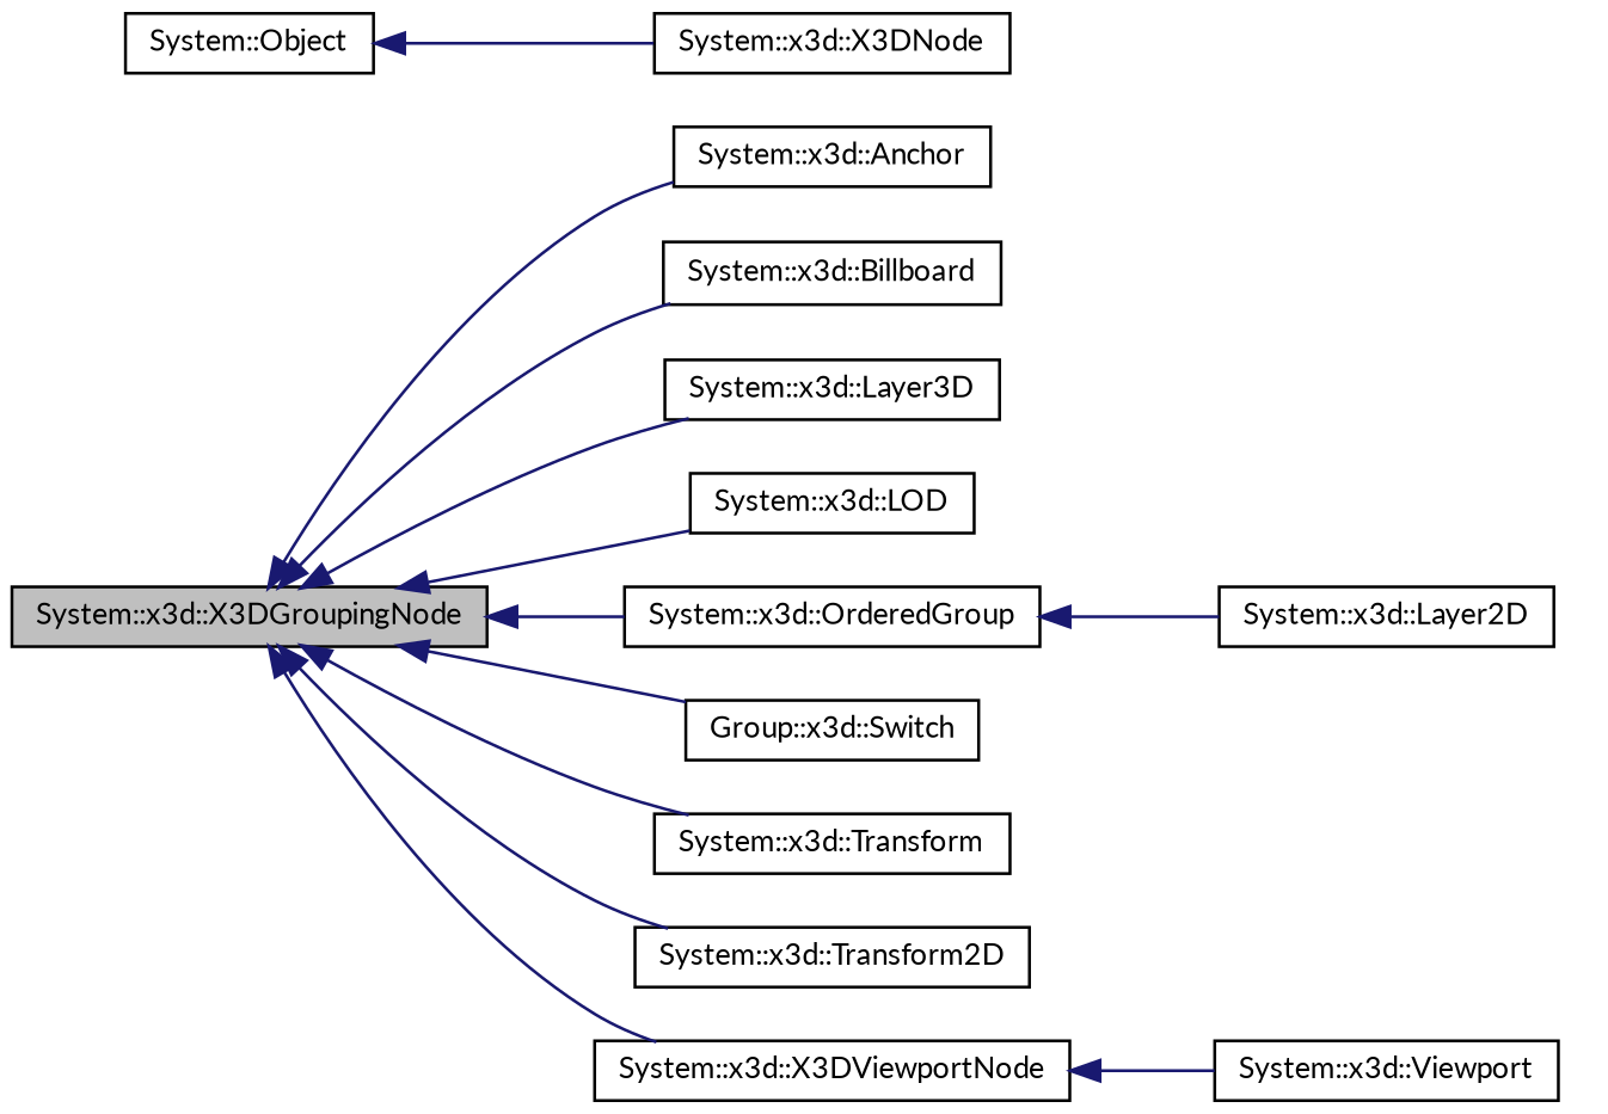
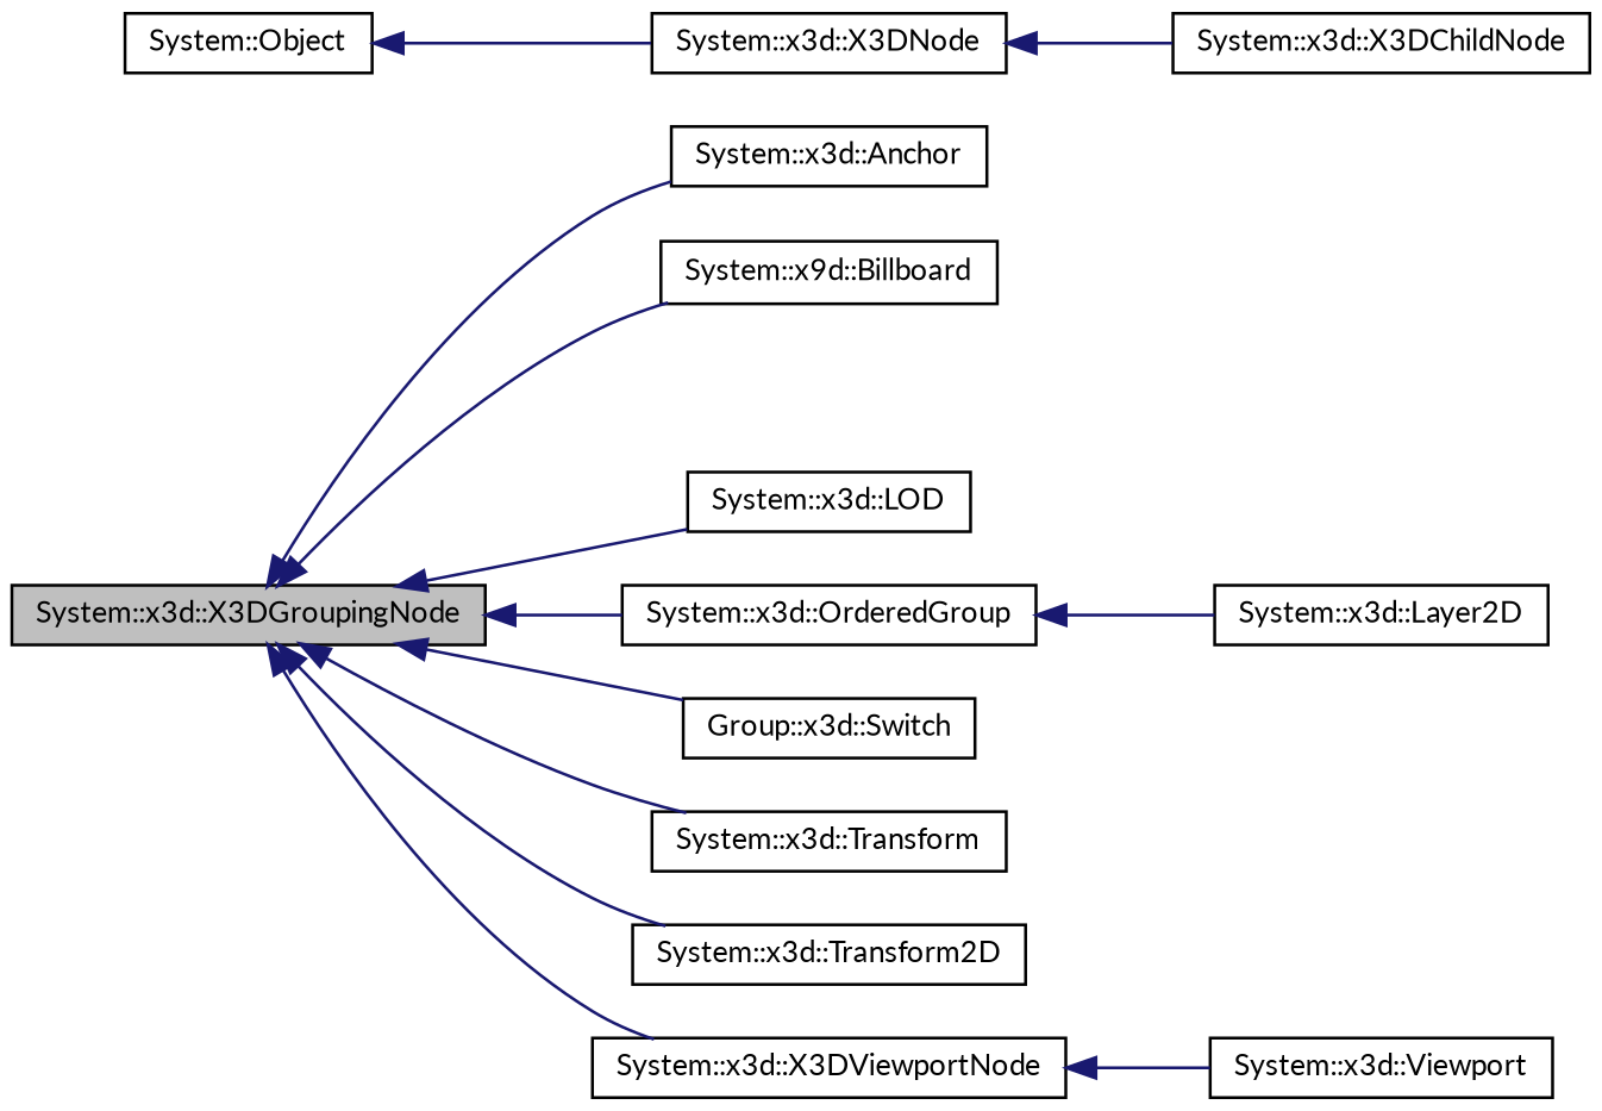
  digraph {
    fontname=Lato
    rankdir=LR
    node [color=black fillcolor=white fontname=Lato fontsize=10 shape=record style=filled]
    edge [color=midnightblue dir=back fontname=Lato fontsize=10 labelfontname=Helvetica labelfontsize=10 style=solid]
    n1 [fillcolor=grey75 fontcolor=black height=0.2 label="System::x3d::X3DGroupingNode" width=0.4]
    n2 [height=0.2 label="System::x3d::Anchor" width=0.4]
-   n3 [height=0.2 label="System::x3d::Billboard" width=0.4]
-   n4 [height=0.2 label="System::x3d::Layer3D" width=0.4]
+   n3 [height=0.2 label="System::x9d::Billboard" width=0.4]
    n5 [height=0.2 label="System::x3d::LOD" width=0.4]
    n6 [height=0.2 label="System::x3d::OrderedGroup" width=0.4]
    n7 [height=0.2 label="Group::x3d::Switch" width=0.4]
    n8 [height=0.2 label="System::x3d::Transform" width=0.4]
    n9 [height=0.2 label="System::x3d::Transform2D" width=0.4]
    n10 [height=0.2 label="System::x3d::X3DViewportNode" width=0.4]
    n11 [height=0.2 label="System::x3d::Layer2D" width=0.4]
    n12 [height=0.2 label="System::x3d::Viewport" width=0.4]
+   n13 [height=0.2 label="System::x3d::X3DChildNode" width=0.4]
    n14 [height=0.2 label="System::x3d::X3DNode" width=0.4]
    n15 [height=0.2 label="System::Object" width=0.4]
    n1 -> n2
    n1 -> n3
-   n1 -> n4
    n1 -> n5
    n1 -> n6
    n1 -> n7
    n1 -> n8
    n1 -> n9
    n1 -> n10
    n6 -> n11
    n10 -> n12
+   n14 -> n13
    n15 -> n14
  }
